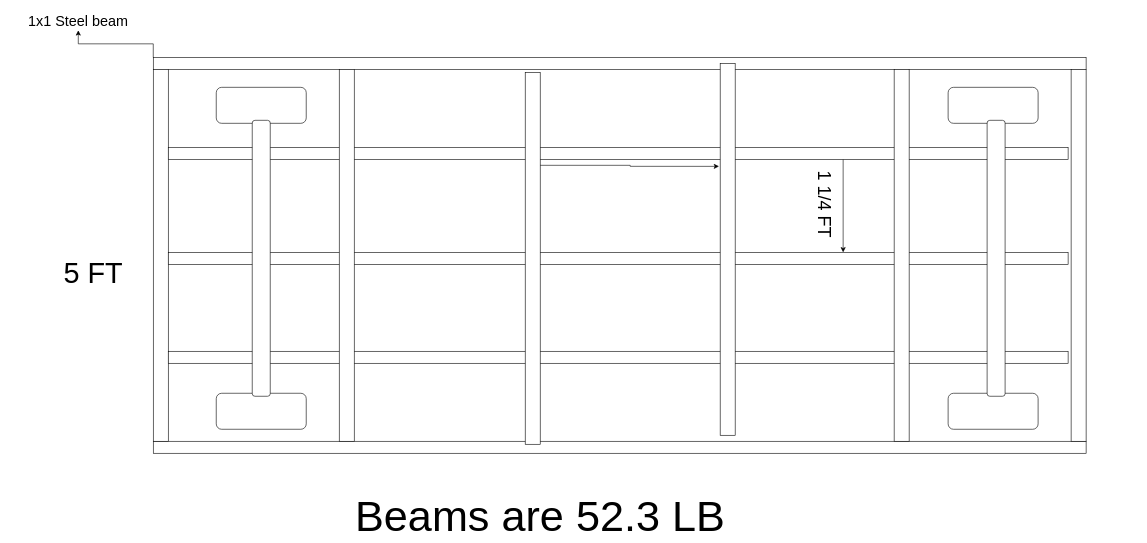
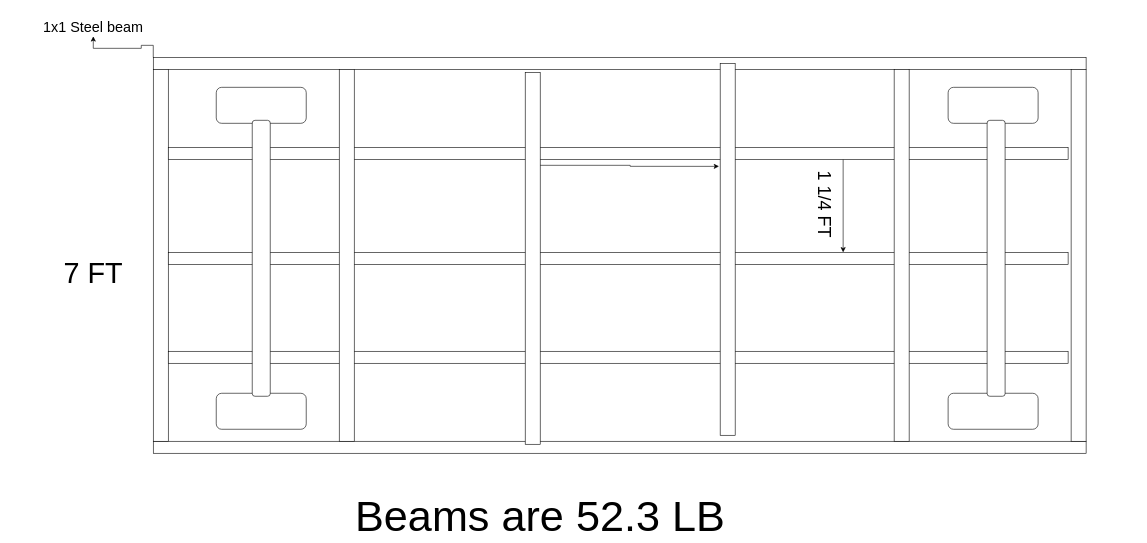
  <mxCell id="0" />
  <mxCell id="1" parent="0" />
  <mxCell id="2" style="edgeStyle=orthogonalEdgeStyle;rounded=0;orthogonalLoop=1;jettySize=auto;html=1;exitX=0;exitY=0;exitDx=0;exitDy=0;" edge="1" parent="1" source="3" target="24"><mxGeometry relative="1" as="geometry"><mxPoint x="180" y="35" as="targetPoint" /></mxGeometry></mxCell>
  <mxCell id="3" value="" style="rounded=0;whiteSpace=wrap;html=1;" vertex="1" parent="1"><mxGeometry x="255" y="95" width="1555" height="20" as="geometry" /></mxCell>
  <mxCell id="4" value="" style="rounded=0;whiteSpace=wrap;html=1;" vertex="1" parent="1"><mxGeometry x="255" y="735" width="1555" height="20" as="geometry" /></mxCell>
  <mxCell id="5" value="" style="rounded=0;whiteSpace=wrap;html=1;" vertex="1" parent="1"><mxGeometry x="255" y="115" width="25" height="620" as="geometry" /></mxCell>
  <mxCell id="6" value="" style="rounded=0;whiteSpace=wrap;html=1;" vertex="1" parent="1"><mxGeometry x="1785" y="115" width="25" height="620" as="geometry" /></mxCell>
- <mxCell id="7" value="&lt;span style=&quot;font-size: 48px;&quot;&gt;5 FT&lt;/span&gt;" style="text;html=1;align=center;verticalAlign=middle;whiteSpace=wrap;rounded=0;" vertex="1" parent="1"><mxGeometry x="70" y="440" width="170" height="30" as="geometry" /></mxCell>
+ <mxCell id="7" value="&lt;span style=&quot;font-size: 48px;&quot;&gt;7 FT&lt;/span&gt;" style="text;html=1;align=center;verticalAlign=middle;whiteSpace=wrap;rounded=0;" vertex="1" parent="1"><mxGeometry x="70" y="440" width="170" height="30" as="geometry" /></mxCell>
  <mxCell id="8" style="edgeStyle=orthogonalEdgeStyle;rounded=0;orthogonalLoop=1;jettySize=auto;html=1;exitX=0.75;exitY=1;exitDx=0;exitDy=0;entryX=0.75;entryY=0;entryDx=0;entryDy=0;" edge="1" parent="1" source="9" target="10"><mxGeometry relative="1" as="geometry" /></mxCell>
  <mxCell id="9" value="" style="rounded=0;whiteSpace=wrap;html=1;" vertex="1" parent="1"><mxGeometry x="280" y="245" width="1500" height="20" as="geometry" /></mxCell>
  <mxCell id="10" value="" style="rounded=0;whiteSpace=wrap;html=1;" vertex="1" parent="1"><mxGeometry x="280" y="420" width="1500" height="20" as="geometry" /></mxCell>
  <mxCell id="11" value="" style="rounded=0;whiteSpace=wrap;html=1;" vertex="1" parent="1"><mxGeometry x="280" y="585" width="1500" height="20" as="geometry" /></mxCell>
  <mxCell id="12" value="" style="rounded=1;whiteSpace=wrap;html=1;" vertex="1" parent="1"><mxGeometry x="360" y="145" width="150" height="60" as="geometry" /></mxCell>
  <mxCell id="13" value="" style="rounded=1;whiteSpace=wrap;html=1;" vertex="1" parent="1"><mxGeometry x="1580" y="145" width="150" height="60" as="geometry" /></mxCell>
  <mxCell id="14" value="" style="rounded=1;whiteSpace=wrap;html=1;" vertex="1" parent="1"><mxGeometry x="1580" y="655" width="150" height="60" as="geometry" /></mxCell>
  <mxCell id="15" value="" style="rounded=1;whiteSpace=wrap;html=1;" vertex="1" parent="1"><mxGeometry x="360" y="655" width="150" height="60" as="geometry" /></mxCell>
  <mxCell id="16" value="" style="rounded=0;whiteSpace=wrap;html=1;" vertex="1" parent="1"><mxGeometry x="1490" y="115" width="25" height="620" as="geometry" /></mxCell>
  <mxCell id="17" value="" style="rounded=0;whiteSpace=wrap;html=1;" vertex="1" parent="1"><mxGeometry x="1200" y="105" width="25" height="620" as="geometry" /></mxCell>
  <mxCell id="18" value="" style="rounded=0;whiteSpace=wrap;html=1;" vertex="1" parent="1"><mxGeometry x="875" y="120" width="25" height="620" as="geometry" /></mxCell>
  <mxCell id="19" value="" style="rounded=0;whiteSpace=wrap;html=1;" vertex="1" parent="1"><mxGeometry x="565" y="115" width="25" height="620" as="geometry" /></mxCell>
  <mxCell id="20" value="" style="rounded=1;whiteSpace=wrap;html=1;rotation=90;" vertex="1" parent="1"><mxGeometry x="1430" y="415" width="460" height="30" as="geometry" /></mxCell>
  <mxCell id="21" value="" style="rounded=1;whiteSpace=wrap;html=1;rotation=90;" vertex="1" parent="1"><mxGeometry x="205" y="415" width="460" height="30" as="geometry" /></mxCell>
  <mxCell id="22" style="edgeStyle=orthogonalEdgeStyle;rounded=0;orthogonalLoop=1;jettySize=auto;html=1;exitX=1;exitY=0.25;exitDx=0;exitDy=0;entryX=-0.08;entryY=0.277;entryDx=0;entryDy=0;entryPerimeter=0;" edge="1" parent="1" source="18" target="17"><mxGeometry relative="1" as="geometry" /></mxCell>
  <mxCell id="23" value="&lt;span style=&quot;font-size: 30px;&quot;&gt;1 1/4 FT&lt;/span&gt;" style="text;html=1;align=center;verticalAlign=middle;whiteSpace=wrap;rounded=0;rotation=90;" vertex="1" parent="1"><mxGeometry x="1290" y="325" width="170" height="30" as="geometry" /></mxCell>
- <mxCell id="24" value="&lt;font style=&quot;font-size: 24px;&quot;&gt;1x1 Steel beam&lt;/font&gt;" style="text;html=1;align=center;verticalAlign=middle;whiteSpace=wrap;rounded=0;" vertex="1" parent="1"><mxGeometry x="20" y="20" width="220" height="30" as="geometry" /></mxCell>
+ <mxCell id="24" value="&lt;font style=&quot;font-size: 24px;&quot;&gt;1x1 Steel beam&lt;/font&gt;" style="text;html=1;align=center;verticalAlign=middle;whiteSpace=wrap;rounded=0;" vertex="1" parent="1"><mxGeometry x="45" y="30" width="220" height="30" as="geometry" /></mxCell>
  <mxCell id="25" value="&lt;span style=&quot;font-size: 72px;&quot;&gt;Beams are 52.3 LB&lt;/span&gt;" style="text;html=1;align=center;verticalAlign=middle;whiteSpace=wrap;rounded=0;" vertex="1" parent="1"><mxGeometry x="560" y="845" width="680" height="30" as="geometry" /></mxCell>
